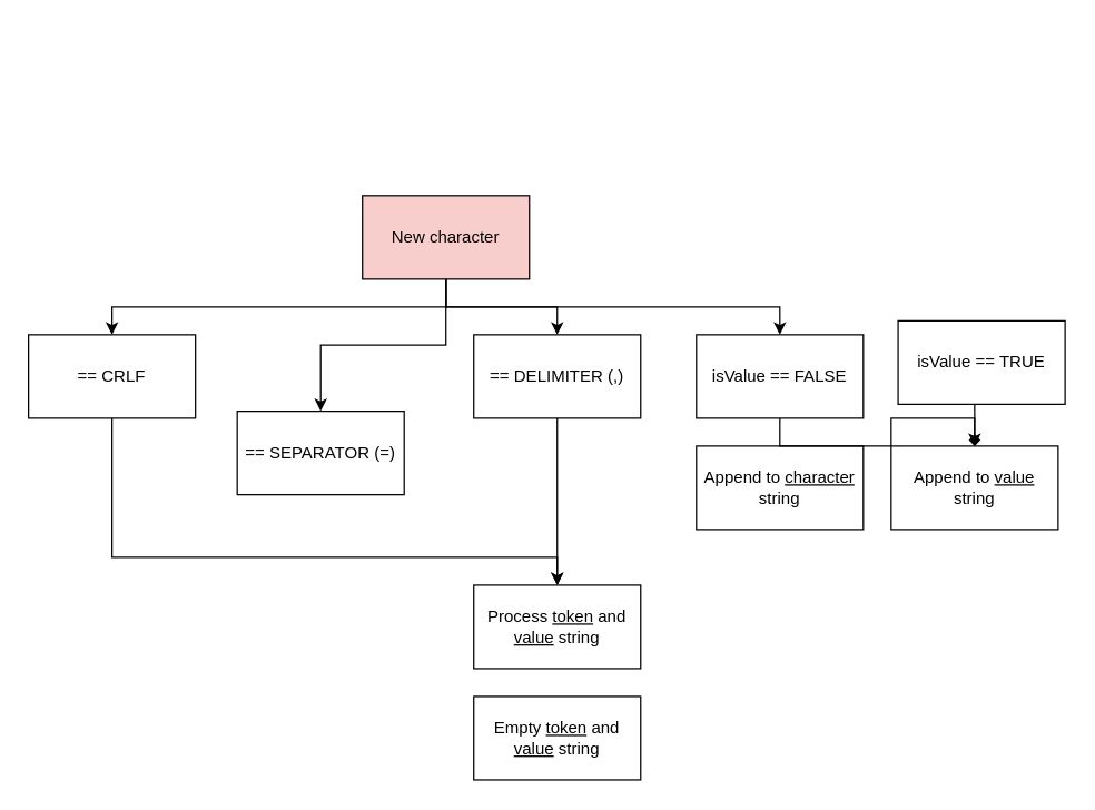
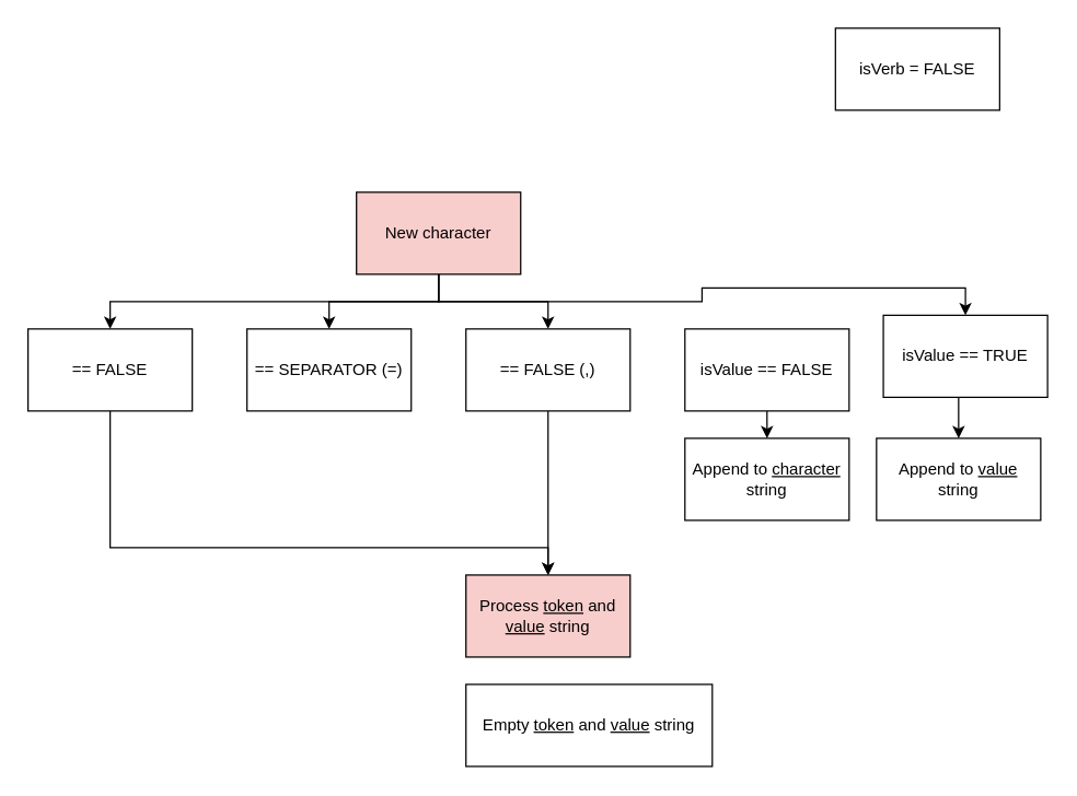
  <mxCell id="0" />
  <mxCell id="1" parent="0" />
  <mxCell id="2" style="edgeStyle=orthogonalEdgeStyle;rounded=0;orthogonalLoop=1;jettySize=auto;html=1;exitX=0.5;exitY=1;exitDx=0;exitDy=0;entryX=0.5;entryY=0;entryDx=0;entryDy=0;" edge="1" parent="1" source="7" target="9"><mxGeometry relative="1" as="geometry" /></mxCell>
  <mxCell id="3" style="edgeStyle=orthogonalEdgeStyle;rounded=0;orthogonalLoop=1;jettySize=auto;html=1;exitX=0.5;exitY=1;exitDx=0;exitDy=0;entryX=0.5;entryY=0;entryDx=0;entryDy=0;" edge="1" parent="1" source="7" target="10"><mxGeometry relative="1" as="geometry" /></mxCell>
  <mxCell id="4" style="edgeStyle=orthogonalEdgeStyle;rounded=0;orthogonalLoop=1;jettySize=auto;html=1;exitX=0.5;exitY=1;exitDx=0;exitDy=0;entryX=0.5;entryY=0;entryDx=0;entryDy=0;" edge="1" parent="1" source="7" target="12"><mxGeometry relative="1" as="geometry" /></mxCell>
- <mxCell id="5" style="edgeStyle=orthogonalEdgeStyle;rounded=0;orthogonalLoop=1;jettySize=auto;html=1;exitX=0.5;exitY=1;exitDx=0;exitDy=0;entryX=0.5;entryY=0;entryDx=0;entryDy=0;" edge="1" parent="1" source="7" target="15"><mxGeometry relative="1" as="geometry" /></mxCell>
+ <mxCell id="6" style="edgeStyle=orthogonalEdgeStyle;rounded=0;orthogonalLoop=1;jettySize=auto;html=1;exitX=0.5;exitY=1;exitDx=0;exitDy=0;entryX=0.5;entryY=0;entryDx=0;entryDy=0;" edge="1" parent="1" source="7" target="18"><mxGeometry relative="1" as="geometry" /></mxCell>
  <mxCell id="7" value="New character" style="rounded=0;whiteSpace=wrap;html=1;fillColor=#f8cecc;" vertex="1" parent="1"><mxGeometry x="260" y="140" width="120" height="60" as="geometry" /></mxCell>
  <mxCell id="8" style="edgeStyle=orthogonalEdgeStyle;rounded=0;orthogonalLoop=1;jettySize=auto;html=1;exitX=0.5;exitY=1;exitDx=0;exitDy=0;entryX=0.5;entryY=0;entryDx=0;entryDy=0;" edge="1" parent="1" source="9" target="20"><mxGeometry relative="1" as="geometry"><Array as="points"><mxPoint x="80" y="400" /><mxPoint x="400" y="400" /></Array></mxGeometry></mxCell>
- <mxCell id="9" value="== CRLF" style="rounded=0;whiteSpace=wrap;html=1;" vertex="1" parent="1"><mxGeometry x="20" y="240" width="120" height="60" as="geometry" /></mxCell>
- <mxCell id="10" value="== SEPARATOR (=)" style="rounded=0;whiteSpace=wrap;html=1;" vertex="1" parent="1"><mxGeometry x="170" y="295" width="120" height="60" as="geometry" /></mxCell>
+ <mxCell id="9" value="== FALSE" style="rounded=0;whiteSpace=wrap;html=1;" vertex="1" parent="1"><mxGeometry x="20" y="240" width="120" height="60" as="geometry" /></mxCell>
+ <mxCell id="10" value="== SEPARATOR (=)" style="rounded=0;whiteSpace=wrap;html=1;" vertex="1" parent="1"><mxGeometry x="180" y="240" width="120" height="60" as="geometry" /></mxCell>
  <mxCell id="11" style="edgeStyle=orthogonalEdgeStyle;rounded=0;orthogonalLoop=1;jettySize=auto;html=1;exitX=0.5;exitY=1;exitDx=0;exitDy=0;entryX=0.5;entryY=0;entryDx=0;entryDy=0;" edge="1" parent="1" source="12" target="20"><mxGeometry relative="1" as="geometry" /></mxCell>
- <mxCell id="12" value="== DELIMITER (,)" style="rounded=0;whiteSpace=wrap;html=1;" vertex="1" parent="1"><mxGeometry x="340" y="240" width="120" height="60" as="geometry" /></mxCell>
+ <mxCell id="12" value="== FALSE (,)" style="rounded=0;whiteSpace=wrap;html=1;" vertex="1" parent="1"><mxGeometry x="340" y="240" width="120" height="60" as="geometry" /></mxCell>
  <mxCell id="13" value="Append to &lt;u&gt;character &lt;/u&gt;string" style="rounded=0;whiteSpace=wrap;html=1;" vertex="1" parent="1"><mxGeometry x="500" y="320" width="120" height="60" as="geometry" /></mxCell>
- <mxCell id="14" style="edgeStyle=orthogonalEdgeStyle;rounded=0;orthogonalLoop=1;jettySize=auto;html=1;exitX=0.5;exitY=1;exitDx=0;exitDy=0;" edge="1" parent="1" source="15" target="19"><mxGeometry relative="1" as="geometry" /></mxCell>
+ <mxCell id="14" style="edgeStyle=orthogonalEdgeStyle;rounded=0;orthogonalLoop=1;jettySize=auto;html=1;exitX=0.5;exitY=1;exitDx=0;exitDy=0;entryX=0.5;entryY=0;entryDx=0;entryDy=0;" edge="1" parent="1" source="15" target="13"><mxGeometry relative="1" as="geometry" /></mxCell>
  <mxCell id="15" value="isValue == FALSE" style="rounded=0;whiteSpace=wrap;html=1;" vertex="1" parent="1"><mxGeometry x="500" y="240" width="120" height="60" as="geometry" /></mxCell>
- <mxCell id="17" style="edgeStyle=orthogonalEdgeStyle;rounded=0;orthogonalLoop=1;jettySize=auto;html=1;exitX=0.5;exitY=1;exitDx=0;exitDy=0;entryX=0.5;entryY=0;entryDx=0;entryDy=0;endArrow=diamond;" edge="1" parent="1" source="18" target="19"><mxGeometry relative="1" as="geometry" /></mxCell>
+ <mxCell id="16" value="isVerb = FALSE" style="rounded=0;whiteSpace=wrap;html=1;" vertex="1" parent="1"><mxGeometry x="610" y="20" width="120" height="60" as="geometry" /></mxCell>
+ <mxCell id="17" style="edgeStyle=orthogonalEdgeStyle;rounded=0;orthogonalLoop=1;jettySize=auto;html=1;exitX=0.5;exitY=1;exitDx=0;exitDy=0;entryX=0.5;entryY=0;entryDx=0;entryDy=0;" edge="1" parent="1" source="18" target="19"><mxGeometry relative="1" as="geometry" /></mxCell>
  <mxCell id="18" value="isValue == TRUE" style="rounded=0;whiteSpace=wrap;html=1;" vertex="1" parent="1"><mxGeometry x="645" y="230" width="120" height="60" as="geometry" /></mxCell>
  <mxCell id="19" value="Append to &lt;u&gt;value &lt;/u&gt;string" style="rounded=0;whiteSpace=wrap;html=1;" vertex="1" parent="1"><mxGeometry x="640" y="320" width="120" height="60" as="geometry" /></mxCell>
- <mxCell id="20" value="Process &lt;u&gt;token&lt;/u&gt;&amp;nbsp;and &lt;u&gt;value&lt;/u&gt;&amp;nbsp;string" style="rounded=0;whiteSpace=wrap;html=1;" vertex="1" parent="1"><mxGeometry x="340" y="420" width="120" height="60" as="geometry" /></mxCell>
- <mxCell id="21" value="Empty&amp;nbsp;&lt;u&gt;token&lt;/u&gt;&amp;nbsp;and &lt;u&gt;value&lt;/u&gt;&amp;nbsp;string" style="rounded=0;whiteSpace=wrap;html=1;" vertex="1" parent="1"><mxGeometry x="340" y="500" width="120" height="60" as="geometry" /></mxCell>
+ <mxCell id="20" value="Process &lt;u&gt;token&lt;/u&gt;&amp;nbsp;and &lt;u&gt;value&lt;/u&gt;&amp;nbsp;string" style="rounded=0;whiteSpace=wrap;html=1;fillColor=#f8cecc;" vertex="1" parent="1"><mxGeometry x="340" y="420" width="120" height="60" as="geometry" /></mxCell>
+ <mxCell id="21" value="Empty&amp;nbsp;&lt;u&gt;token&lt;/u&gt;&amp;nbsp;and &lt;u&gt;value&lt;/u&gt;&amp;nbsp;string" style="rounded=0;whiteSpace=wrap;html=1;" vertex="1" parent="1"><mxGeometry x="340" y="500" width="180" height="60" as="geometry" /></mxCell>
